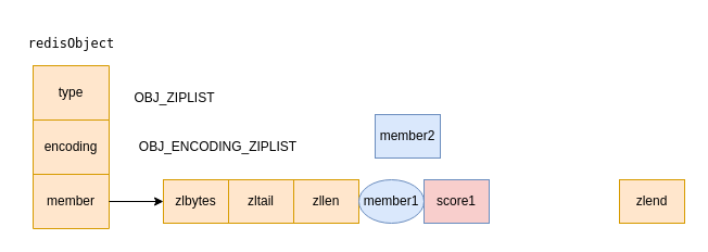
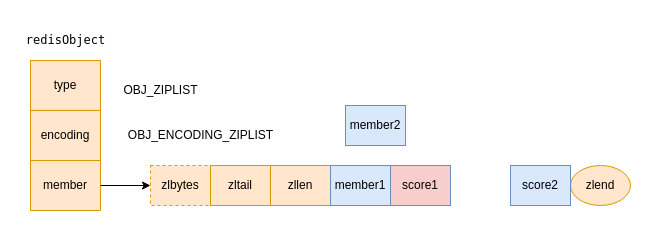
  <mxCell id="0" />
  <mxCell id="1" parent="0" />
  <mxCell id="2" value="" style="shape=table;html=1;whiteSpace=wrap;startSize=0;container=1;collapsible=0;childLayout=tableLayout;fillColor=#ffe6cc;strokeColor=#d79b00;" vertex="1" parent="1"><mxGeometry x="30" y="60" width="70" height="150" as="geometry" /></mxCell>
  <mxCell id="3" value="" style="shape=partialRectangle;html=1;whiteSpace=wrap;collapsible=0;dropTarget=0;pointerEvents=0;fillColor=none;top=0;left=0;bottom=0;right=0;points=[[0,0.5],[1,0.5]];portConstraint=eastwest;" vertex="1" parent="2"><mxGeometry width="70" height="50" as="geometry" /></mxCell>
  <mxCell id="4" value="type&lt;br&gt;" style="shape=partialRectangle;html=1;whiteSpace=wrap;connectable=0;fillColor=none;top=0;left=0;bottom=0;right=0;overflow=hidden;pointerEvents=1;" vertex="1" parent="3"><mxGeometry width="70" height="50" as="geometry"><mxRectangle width="70" height="50" as="alternateBounds" /></mxGeometry></mxCell>
  <mxCell id="5" value="" style="shape=partialRectangle;html=1;whiteSpace=wrap;collapsible=0;dropTarget=0;pointerEvents=0;fillColor=none;top=0;left=0;bottom=0;right=0;points=[[0,0.5],[1,0.5]];portConstraint=eastwest;" vertex="1" parent="2"><mxGeometry y="50" width="70" height="50" as="geometry" /></mxCell>
  <mxCell id="6" value="encoding" style="shape=partialRectangle;html=1;whiteSpace=wrap;connectable=0;fillColor=none;top=0;left=0;bottom=0;right=0;overflow=hidden;pointerEvents=1;" vertex="1" parent="5"><mxGeometry width="70" height="50" as="geometry"><mxRectangle width="70" height="50" as="alternateBounds" /></mxGeometry></mxCell>
  <mxCell id="7" value="" style="shape=partialRectangle;html=1;whiteSpace=wrap;collapsible=0;dropTarget=0;pointerEvents=0;fillColor=none;top=0;left=0;bottom=0;right=0;points=[[0,0.5],[1,0.5]];portConstraint=eastwest;" vertex="1" parent="2"><mxGeometry y="100" width="70" height="50" as="geometry" /></mxCell>
  <mxCell id="8" value="member" style="shape=partialRectangle;html=1;whiteSpace=wrap;connectable=0;fillColor=none;top=0;left=0;bottom=0;right=0;overflow=hidden;pointerEvents=1;" vertex="1" parent="7"><mxGeometry width="70" height="50" as="geometry"><mxRectangle width="70" height="50" as="alternateBounds" /></mxGeometry></mxCell>
  <mxCell id="9" value="&lt;pre&gt;redisObject&lt;/pre&gt;" style="text;html=1;align=center;verticalAlign=middle;resizable=0;points=[];autosize=1;strokeColor=none;fillColor=none;" vertex="1" parent="1"><mxGeometry x="20" y="20" width="90" height="40" as="geometry" /></mxCell>
- <mxCell id="10" value="&lt;span&gt;zlbytes&lt;/span&gt;" style="rounded=0;whiteSpace=wrap;html=1;fillColor=#ffe6cc;strokeColor=#d79b00;" vertex="1" parent="1"><mxGeometry x="150" y="165" width="60" height="40" as="geometry" /></mxCell>
+ <mxCell id="10" value="&lt;span&gt;zlbytes&lt;/span&gt;" style="rounded=0;whiteSpace=wrap;html=1;fillColor=#ffe6cc;strokeColor=#d79b00;dashed=1;" vertex="1" parent="1"><mxGeometry x="150" y="165" width="60" height="40" as="geometry" /></mxCell>
  <mxCell id="11" value="&lt;span&gt;zltail&lt;/span&gt;" style="rounded=0;whiteSpace=wrap;html=1;fillColor=#ffe6cc;strokeColor=#d79b00;" vertex="1" parent="1"><mxGeometry x="210" y="165" width="60" height="40" as="geometry" /></mxCell>
  <mxCell id="12" value="&lt;span&gt;zllen&lt;/span&gt;" style="rounded=0;whiteSpace=wrap;html=1;fillColor=#ffe6cc;strokeColor=#d79b00;" vertex="1" parent="1"><mxGeometry x="270" y="165" width="60" height="40" as="geometry" /></mxCell>
- <mxCell id="13" value="&lt;pre&gt;&lt;font face=&quot;Helvetica&quot;&gt;member1&lt;/font&gt;&lt;/pre&gt;" style="ellipse;whiteSpace=wrap;html=1;fillColor=#dae8fc;strokeColor=#6c8ebf;" vertex="1" parent="1"><mxGeometry x="330" y="165" width="60" height="40" as="geometry" /></mxCell>
+ <mxCell id="13" value="&lt;pre&gt;&lt;font face=&quot;Helvetica&quot;&gt;member1&lt;/font&gt;&lt;/pre&gt;" style="rounded=0;whiteSpace=wrap;html=1;fillColor=#dae8fc;strokeColor=#6c8ebf;" vertex="1" parent="1"><mxGeometry x="330" y="165" width="60" height="40" as="geometry" /></mxCell>
  <mxCell id="14" value="score1" style="rounded=0;whiteSpace=wrap;html=1;fillColor=#f8cecc;strokeColor=#6c8ebf;" vertex="1" parent="1"><mxGeometry x="390" y="165" width="60" height="40" as="geometry" /></mxCell>
  <mxCell id="15" value="&lt;pre&gt;&lt;font face=&quot;Helvetica&quot;&gt;member2&lt;/font&gt;&lt;/pre&gt;" style="rounded=0;whiteSpace=wrap;html=1;fillColor=#dae8fc;strokeColor=#6c8ebf;" vertex="1" parent="1"><mxGeometry x="345" y="105" width="60" height="40" as="geometry" /></mxCell>
- <mxCell id="16" value="&lt;span&gt;zlend&lt;/span&gt;" style="rounded=0;whiteSpace=wrap;html=1;fillColor=#ffe6cc;strokeColor=#d79b00;" vertex="1" parent="1"><mxGeometry x="570" y="165" width="60" height="40" as="geometry" /></mxCell>
+ <mxCell id="16" value="&lt;span&gt;zlend&lt;/span&gt;" style="ellipse;whiteSpace=wrap;html=1;fillColor=#ffe6cc;strokeColor=#d79b00;" vertex="1" parent="1"><mxGeometry x="570" y="165" width="60" height="40" as="geometry" /></mxCell>
+ <mxCell id="17" value="score2" style="rounded=0;whiteSpace=wrap;html=1;fillColor=#dae8fc;strokeColor=#6c8ebf;" vertex="1" parent="1"><mxGeometry x="510" y="165" width="60" height="40" as="geometry" /></mxCell>
  <mxCell id="18" style="edgeStyle=orthogonalEdgeStyle;rounded=0;orthogonalLoop=1;jettySize=auto;html=1;exitX=1;exitY=0.5;exitDx=0;exitDy=0;entryX=0;entryY=0.5;entryDx=0;entryDy=0;" edge="1" parent="1" source="7" target="10"><mxGeometry relative="1" as="geometry" /></mxCell>
  <mxCell id="19" value="&lt;pre&gt;&lt;font face=&quot;Helvetica&quot;&gt;OBJ_ZIPLIST&lt;/font&gt;&lt;/pre&gt;" style="text;html=1;align=center;verticalAlign=middle;resizable=0;points=[];autosize=1;strokeColor=none;fillColor=none;" vertex="1" parent="1"><mxGeometry x="120" y="70" width="80" height="40" as="geometry" /></mxCell>
  <mxCell id="20" value="&lt;pre&gt;&lt;font face=&quot;Helvetica&quot;&gt;OBJ_ENCODING_ZIPLIST&lt;/font&gt;&lt;/pre&gt;" style="text;html=1;align=center;verticalAlign=middle;resizable=0;points=[];autosize=1;strokeColor=none;fillColor=none;" vertex="1" parent="1"><mxGeometry x="120" y="115" width="160" height="40" as="geometry" /></mxCell>
